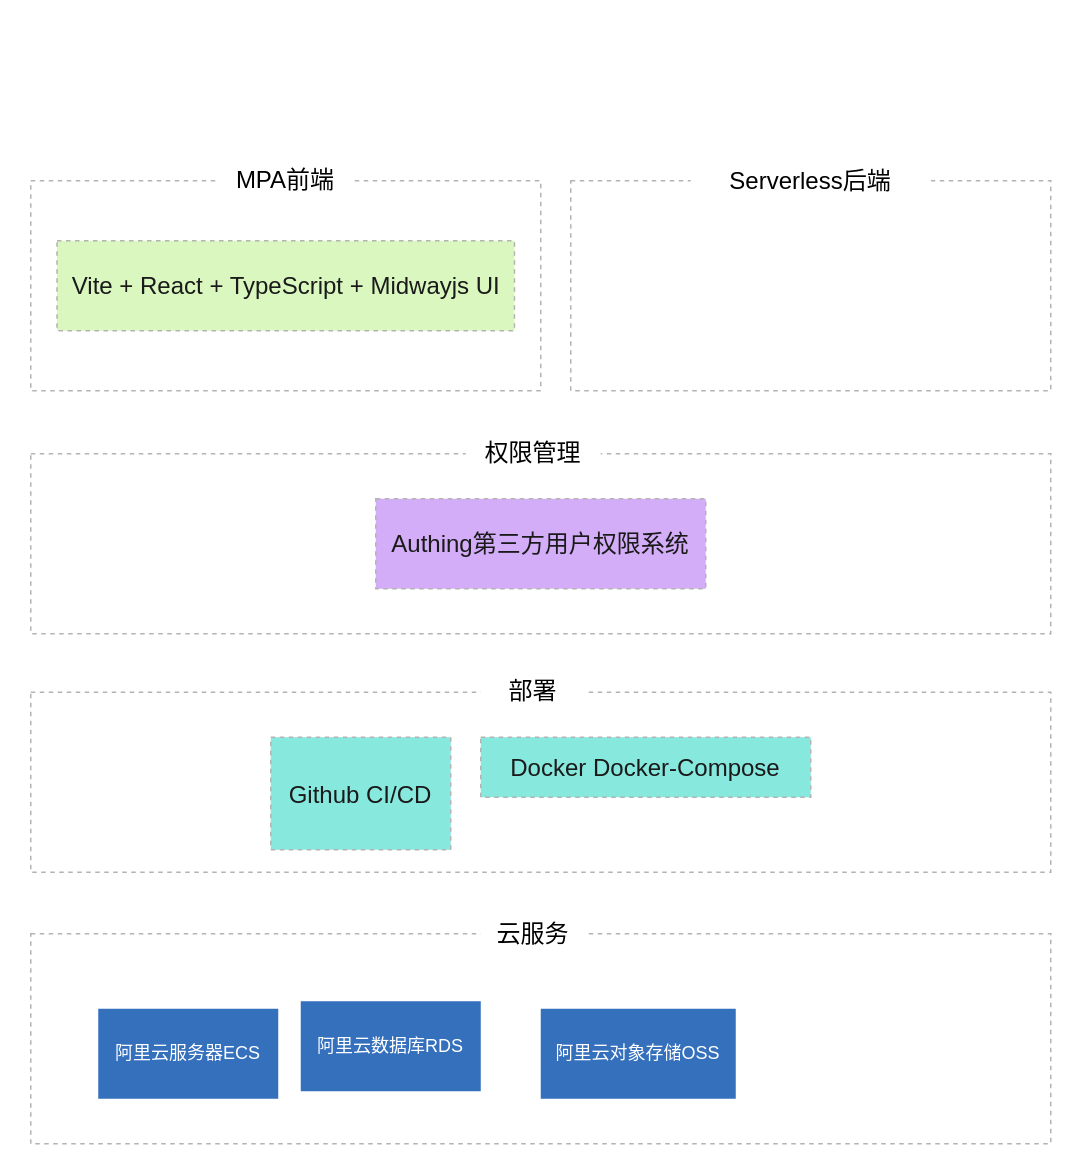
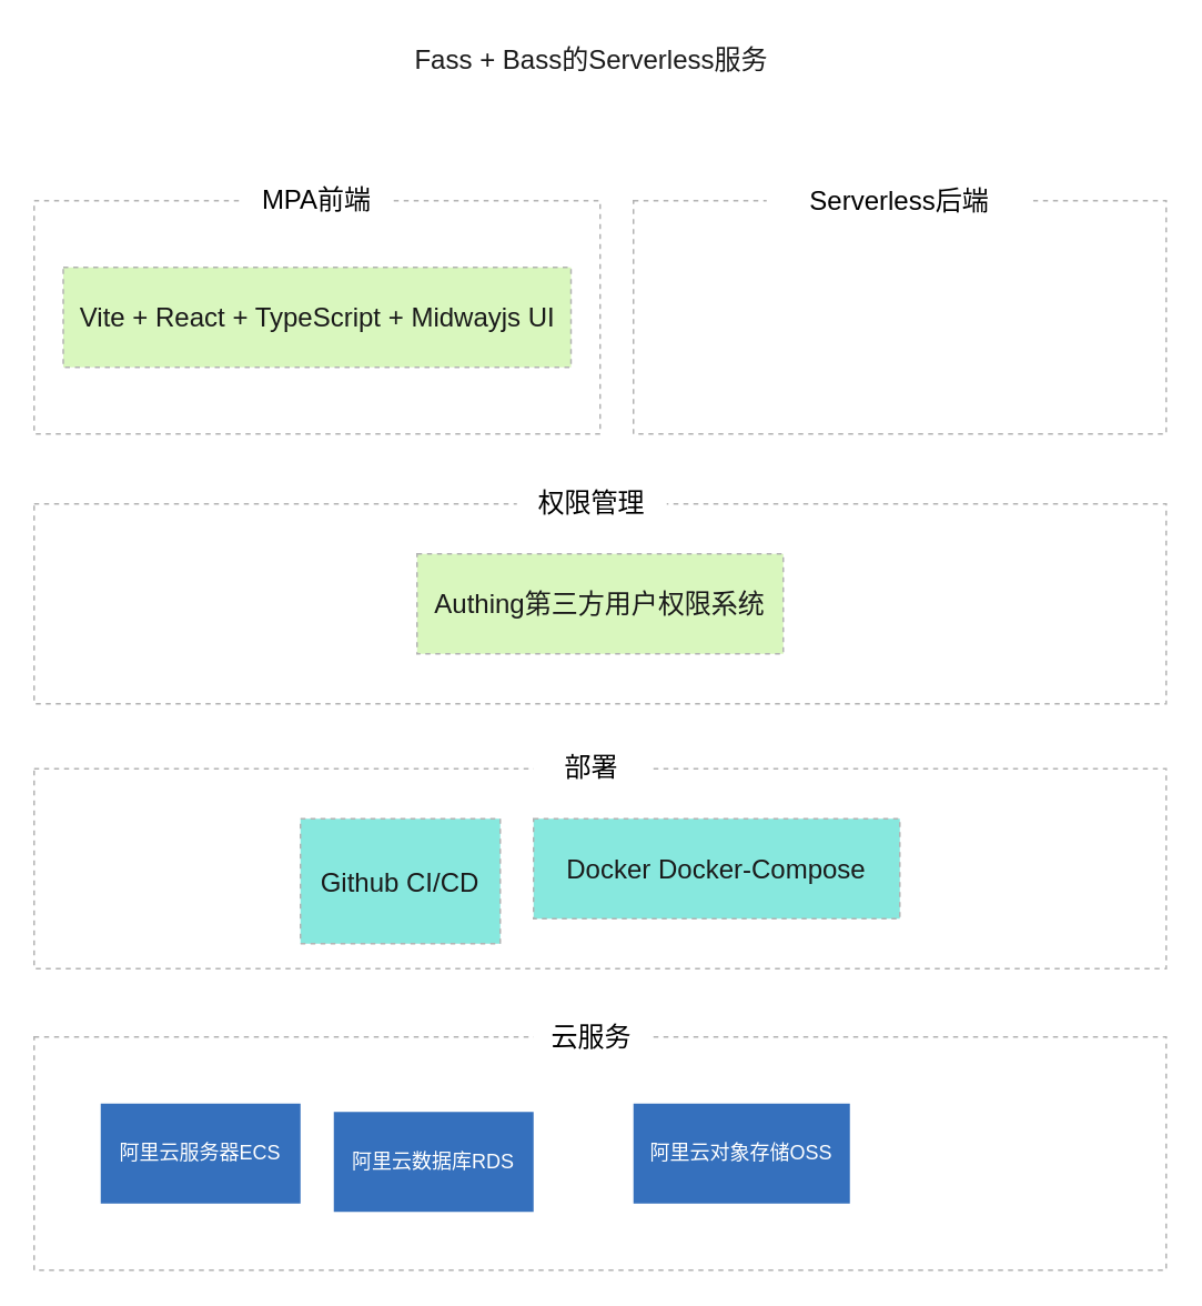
  <mxCell id="0" />
  <mxCell id="1" parent="0" />
  <mxCell id="2" value="" style="rounded=0;whiteSpace=wrap;html=1;dashed=1;strokeColor=#B3B3B3;" vertex="1" parent="1"><mxGeometry x="20" y="622" width="680" height="140" as="geometry" /></mxCell>
- <mxCell id="3" value="阿里云服务器ECS" style="rounded=0;whiteSpace=wrap;html=1;fillColor=#3570bd;fontColor=#FFFFFF;strokeColor=none;" vertex="1" parent="1"><mxGeometry x="65" y="672" width="120" height="60" as="geometry" /></mxCell>
+ <mxCell id="3" value="阿里云服务器ECS" style="rounded=0;whiteSpace=wrap;html=1;fillColor=#3570bd;fontColor=#FFFFFF;strokeColor=none;" vertex="1" parent="1"><mxGeometry x="60" y="662" width="120" height="60" as="geometry" /></mxCell>
  <mxCell id="4" value="阿里云数据库RDS" style="rounded=0;whiteSpace=wrap;html=1;fillColor=#3570bd;fontColor=#FFFFFF;strokeColor=none;" vertex="1" parent="1"><mxGeometry x="200" y="667" width="120" height="60" as="geometry" /></mxCell>
- <mxCell id="5" value="阿里云对象存储OSS" style="rounded=0;whiteSpace=wrap;html=1;fillColor=#3570bd;fontColor=#FFFFFF;strokeColor=none;" vertex="1" parent="1"><mxGeometry x="360" y="672" width="130" height="60" as="geometry" /></mxCell>
+ <mxCell id="5" value="阿里云对象存储OSS" style="rounded=0;whiteSpace=wrap;html=1;fillColor=#3570bd;fontColor=#FFFFFF;strokeColor=none;" vertex="1" parent="1"><mxGeometry x="380" y="662" width="130" height="60" as="geometry" /></mxCell>
  <mxCell id="6" value="云服务" style="text;html=1;strokeColor=none;fillColor=default;align=center;verticalAlign=middle;whiteSpace=wrap;rounded=0;dashed=1;fontSize=16;" vertex="1" parent="1"><mxGeometry x="320" y="607" width="70" height="30" as="geometry" /></mxCell>
  <mxCell id="7" value="" style="rounded=0;whiteSpace=wrap;html=1;dashed=1;strokeColor=#B3B3B3;" vertex="1" parent="1"><mxGeometry x="20" y="120" width="340" height="140" as="geometry" /></mxCell>
  <mxCell id="8" value="" style="rounded=0;whiteSpace=wrap;html=1;dashed=1;strokeColor=#B3B3B3;" vertex="1" parent="1"><mxGeometry x="380" y="120" width="320" height="140" as="geometry" /></mxCell>
  <mxCell id="9" value="MPA前端" style="text;html=1;strokeColor=none;fillColor=default;align=center;verticalAlign=middle;whiteSpace=wrap;rounded=0;dashed=1;fontSize=16;" vertex="1" parent="1"><mxGeometry x="145" y="104" width="90" height="30" as="geometry" /></mxCell>
  <mxCell id="10" value="Serverless后端" style="text;html=1;strokeColor=none;fillColor=default;align=center;verticalAlign=middle;whiteSpace=wrap;rounded=0;dashed=1;fontSize=16;" vertex="1" parent="1"><mxGeometry x="460" y="105" width="160" height="30" as="geometry" /></mxCell>
  <mxCell id="11" value="Vite + React + TypeScript + Midwayjs UI" style="rounded=0;whiteSpace=wrap;html=1;dashed=1;fontSize=16;fontColor=#1A1A1A;strokeColor=#B3B3B3;fillColor=#d9f7be;" vertex="1" parent="1"><mxGeometry x="37.5" y="160" width="305" height="60" as="geometry" /></mxCell>
  <mxCell id="12" value="" style="rounded=0;whiteSpace=wrap;html=1;dashed=1;strokeColor=#B3B3B3;" vertex="1" parent="1"><mxGeometry x="20" y="461" width="680" height="120" as="geometry" /></mxCell>
  <mxCell id="13" value="部署" style="text;html=1;strokeColor=none;fillColor=default;align=center;verticalAlign=middle;whiteSpace=wrap;rounded=0;dashed=1;fontSize=16;" vertex="1" parent="1"><mxGeometry x="320" y="445" width="70" height="30" as="geometry" /></mxCell>
  <mxCell id="14" value="Github CI/CD" style="rounded=0;whiteSpace=wrap;html=1;dashed=1;fontSize=16;fontColor=#1A1A1A;strokeColor=#B3B3B3;fillColor=#87e8de;" vertex="1" parent="1"><mxGeometry x="180" y="491" width="120" height="75" as="geometry" /></mxCell>
- <mxCell id="15" value="Docker Docker-Compose" style="rounded=0;whiteSpace=wrap;html=1;dashed=1;fontSize=16;fontColor=#1A1A1A;strokeColor=#B3B3B3;fillColor=#87e8de;" vertex="1" parent="1"><mxGeometry x="320" y="491" width="220" height="40" as="geometry" /></mxCell>
+ <mxCell id="15" value="Docker Docker-Compose" style="rounded=0;whiteSpace=wrap;html=1;dashed=1;fontSize=16;fontColor=#1A1A1A;strokeColor=#B3B3B3;fillColor=#87e8de;" vertex="1" parent="1"><mxGeometry x="320" y="491" width="220" height="60" as="geometry" /></mxCell>
  <mxCell id="16" value="" style="rounded=0;whiteSpace=wrap;html=1;dashed=1;strokeColor=#B3B3B3;" vertex="1" parent="1"><mxGeometry x="20" y="302" width="680" height="120" as="geometry" /></mxCell>
  <mxCell id="17" value="权限管理" style="text;html=1;strokeColor=none;fillColor=default;align=center;verticalAlign=middle;whiteSpace=wrap;rounded=0;dashed=1;fontSize=16;" vertex="1" parent="1"><mxGeometry x="310" y="286" width="90" height="30" as="geometry" /></mxCell>
- <mxCell id="18" value="Authing第三方用户权限系统" style="rounded=0;whiteSpace=wrap;html=1;dashed=1;fontSize=16;fontColor=#1A1A1A;strokeColor=#B3B3B3;fillColor=#d3adf7;" vertex="1" parent="1"><mxGeometry x="250" y="332" width="220" height="60" as="geometry" /></mxCell>
+ <mxCell id="18" value="Authing第三方用户权限系统" style="rounded=0;whiteSpace=wrap;html=1;dashed=1;fontSize=16;fontColor=#1A1A1A;strokeColor=#B3B3B3;fillColor=#d9f7be;" vertex="1" parent="1"><mxGeometry x="250" y="332" width="220" height="60" as="geometry" /></mxCell>
+ <mxCell id="19" value="Fass + Bass的Serverless服务" style="text;html=1;strokeColor=none;fillColor=none;align=center;verticalAlign=middle;whiteSpace=wrap;rounded=0;dashed=1;fontSize=16;fontColor=#1A1A1A;" vertex="1" parent="1"><mxGeometry x="45" y="20" width="620" height="30" as="geometry" /></mxCell>
